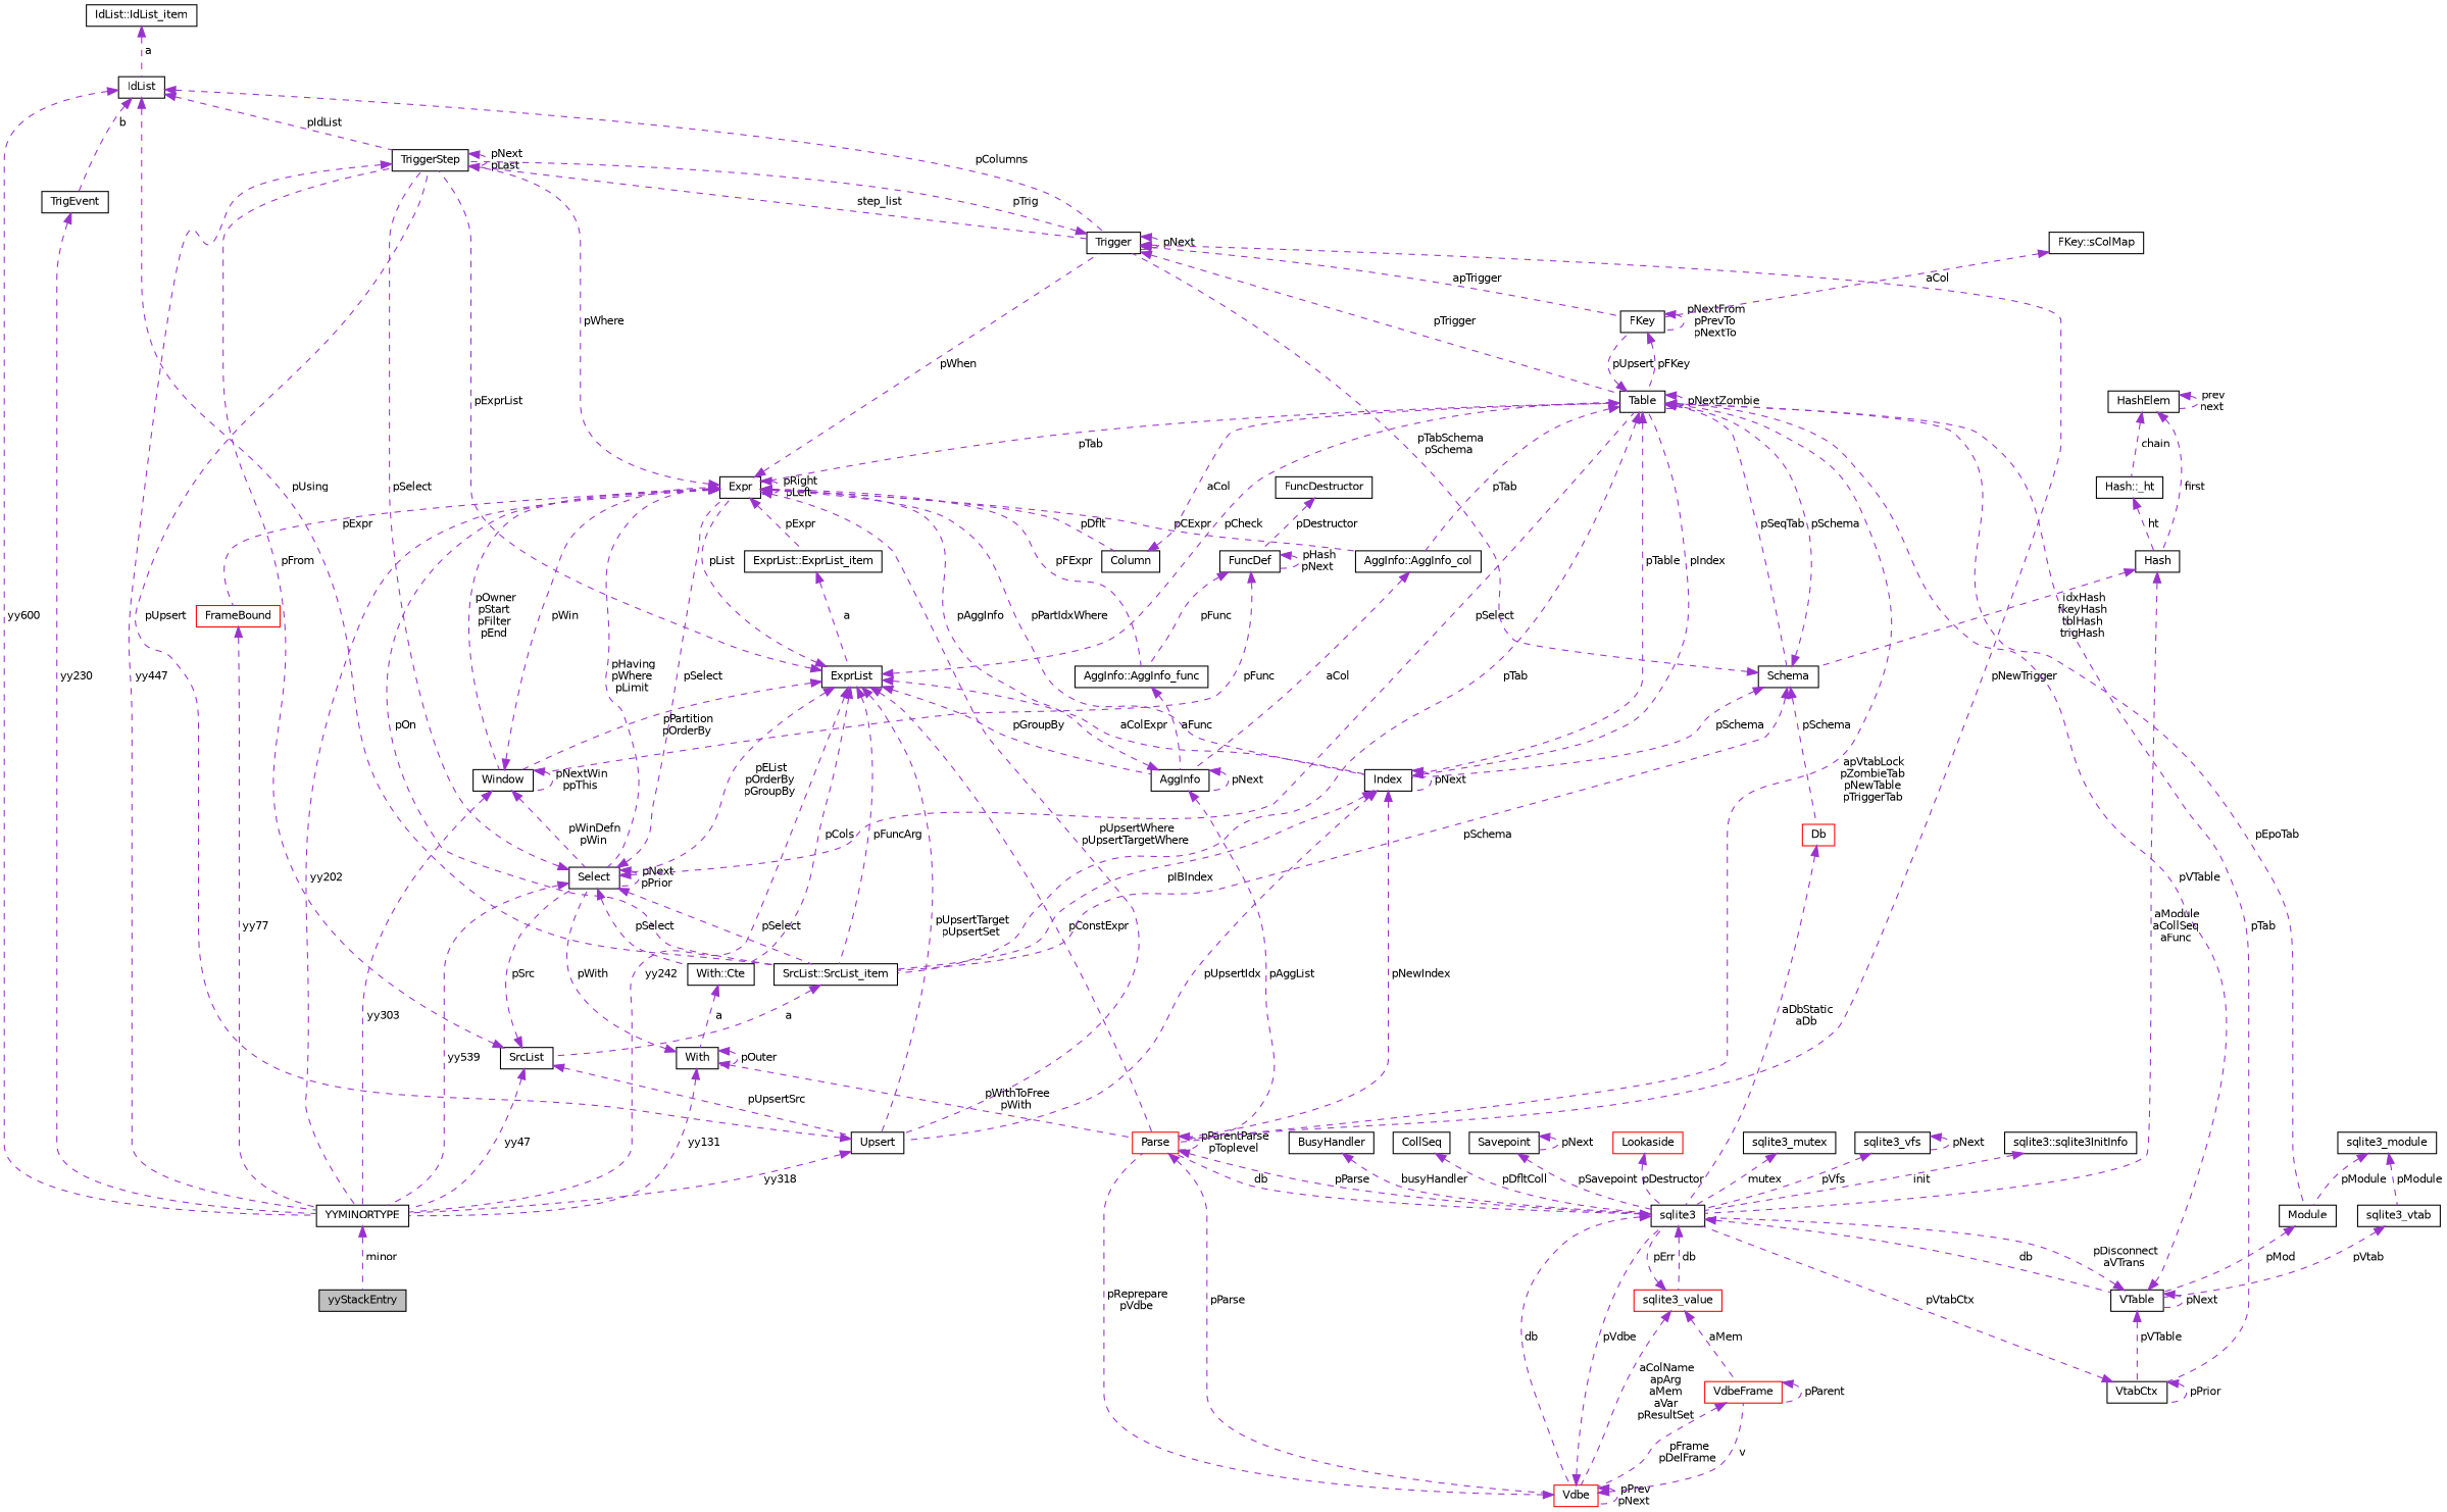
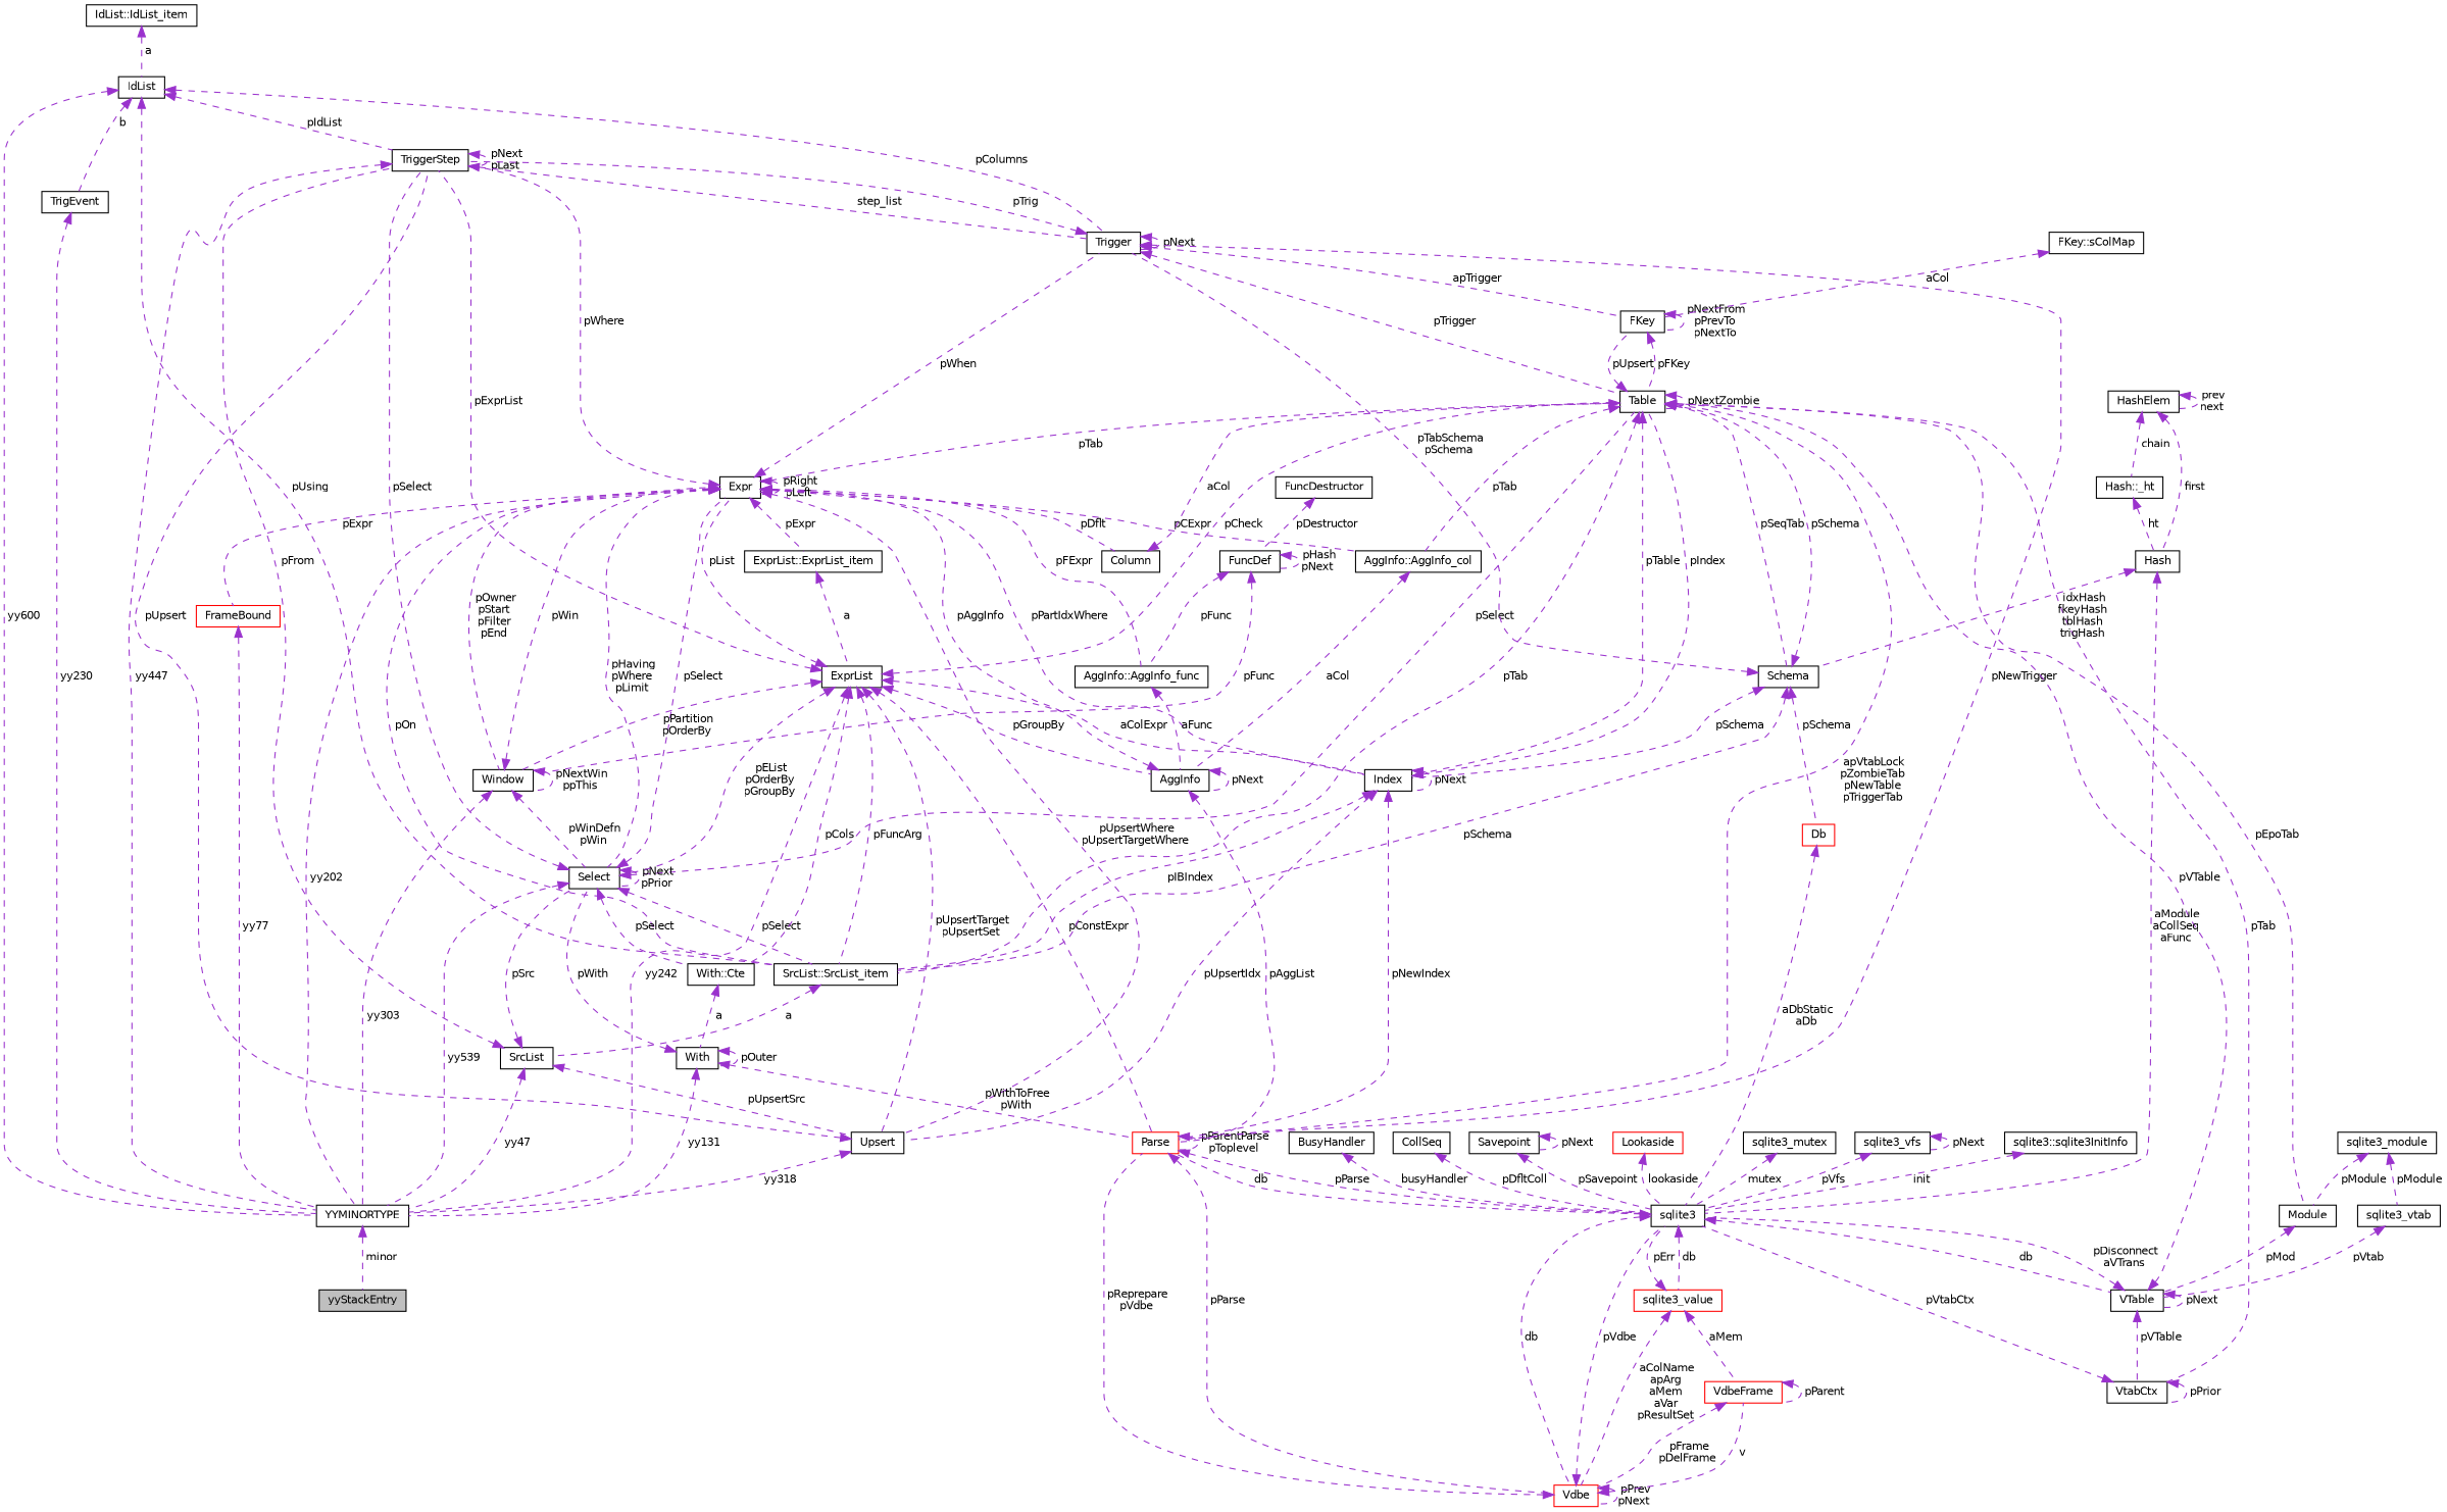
  digraph {
    node [color=black fillcolor=white fontname=Helvetica fontsize=10 shape=record style=filled]
    edge [color=darkorchid3 dir=back fontname=Helvetica fontsize=10 labelfontname=Helvetica labelfontsize=10 style=dashed]
    n1 [fillcolor=grey75 fontcolor=black height=0.2 label=yyStackEntry width=0.4]
    n2 [height=0.2 label=YYMINORTYPE width=0.4]
    n3 [height=0.2 label=TriggerStep width=0.4]
    n4 [height=0.2 label=Trigger width=0.4]
    n5 [color=red height=0.2 label=Parse width=0.4]
    n6 [height=0.2 label=Table width=0.4]
    n7 [height=0.2 label=FKey width=0.4]
    n8 [height=0.2 label=Expr width=0.4]
    n9 [height=0.2 label="AggInfo::AggInfo_col" width=0.4]
    n10 [height=0.2 label=Column width=0.4]
    n11 [height=0.2 label=Select width=0.4]
    n12 [height=0.2 label="SrcList::SrcList_item" width=0.4]
    n13 [height=0.2 label=Index width=0.4]
    n14 [height=0.2 label="ExprList::ExprList_item" width=0.4]
    n15 [height=0.2 label=Window width=0.4]
    n16 [height=0.2 label="AggInfo::AggInfo_func" width=0.4]
    n17 [height=0.2 label=Upsert width=0.4]
    n18 [color=red height=0.2 label=FrameBound width=0.4]
    n19 [height=0.2 label=AggInfo width=0.4]
    n20 [height=0.2 label="With::Cte" width=0.4]
    n21 [height=0.2 label=SrcList width=0.4]
    n22 [height=0.2 label=ExprList width=0.4]
    n23 [height=0.2 label=sqlite3 width=0.4]
    n24 [color=red height=0.2 label=Vdbe width=0.4]
    n25 [height=0.2 label=Schema width=0.4]
    n26 [height=0.2 label=VtabCtx width=0.4]
    n27 [height=0.2 label=Module width=0.4]
    n28 [color=red height=0.2 label=Db width=0.4]
    n29 [height=0.2 label=VTable width=0.4]
    n30 [height=0.2 label=Hash width=0.4]
    n31 [color=red height=0.2 label=sqlite3_value width=0.4]
    n32 [height=0.2 label="Hash::_ht" width=0.4]
    n33 [height=0.2 label=HashElem width=0.4]
    n34 [height=0.2 label="FKey::sColMap" width=0.4]
    n35 [height=0.2 label=IdList width=0.4]
    n36 [height=0.2 label=TrigEvent width=0.4]
    n37 [height=0.2 label="IdList::IdList_item" width=0.4]
    n38 [color=red height=0.2 label=VdbeFrame width=0.4]
    n39 [height=0.2 label=With width=0.4]
    n40 [height=0.2 label=FuncDef width=0.4]
    n41 [height=0.2 label=FuncDestructor width=0.4]
    n42 [height=0.2 label=Savepoint width=0.4]
    n43 [color=red height=0.2 label=Lookaside width=0.4]
    n44 [height=0.2 label=sqlite3_mutex width=0.4]
    n45 [height=0.2 label=sqlite3_vfs width=0.4]
    n46 [height=0.2 label="sqlite3::sqlite3InitInfo" width=0.4]
    n47 [height=0.2 label=BusyHandler width=0.4]
    n48 [height=0.2 label=CollSeq width=0.4]
    n49 [height=0.2 label=sqlite3_module width=0.4]
    n50 [height=0.2 label=sqlite3_vtab width=0.4]
    n2 -> n1 [label=" minor"]
    n3 -> n2 [label=" yy447"]
    n3 -> n3 [label=" pNext\npLast"]
    n3 -> n4 [label=" step_list"]
    n4 -> n3 [label=" pTrig"]
    n4 -> n4 [label=" pNext"]
    n4 -> n5 [label=" pNewTrigger"]
    n4 -> n6 [label=" pTrigger"]
    n4 -> n7 [label=" apTrigger"]
    n5 -> n5 [label=" pParentParse\npToplevel"]
    n5 -> n23 [label=" pParse"]
    n5 -> n24 [label=" pParse"]
    n6 -> n5 [label=" apVtabLock\npZombieTab\npNewTable\npTriggerTab"]
    n6 -> n6 [label=" pNextZombie"]
    n6 -> n7 [label=" pUpsert"]
    n6 -> n8 [label=" pTab"]
    n6 -> n9 [label=" pTab"]
    n6 -> n12 [label=" pTab"]
    n6 -> n13 [label=" pTable"]
    n6 -> n25 [label=" pSeqTab"]
    n6 -> n26 [label=" pTab"]
    n6 -> n27 [label=" pEpoTab"]
    n7 -> n6 [label=" pFKey"]
    n7 -> n7 [label=" pNextFrom\npPrevTo\npNextTo"]
    n8 -> n2 [label=" yy202"]
    n8 -> n3 [label=" pWhere"]
    n8 -> n4 [label=" pWhen"]
    n8 -> n8 [label=" pRight\npLeft"]
    n8 -> n9 [label=" pCExpr"]
    n8 -> n10 [label=" pDflt"]
    n8 -> n11 [label=" pHaving\npWhere\npLimit"]
    n8 -> n12 [label=" pOn"]
    n8 -> n13 [label=" pPartIdxWhere"]
    n8 -> n14 [label=" pExpr"]
    n8 -> n15 [label=" pOwner\npStart\npFilter\npEnd"]
    n8 -> n16 [label=" pFExpr"]
    n8 -> n17 [label=" pUpsertWhere\npUpsertTargetWhere"]
    n8 -> n18 [label=" pExpr"]
    n9 -> n19 [label=" aCol"]
    n10 -> n6 [label=" aCol"]
    n11 -> n2 [label=" yy539"]
    n11 -> n3 [label=" pSelect"]
    n11 -> n6 [label=" pSelect"]
    n11 -> n8 [label=" pSelect"]
    n11 -> n11 [label=" pNext\npPrior"]
    n11 -> n12 [label=" pSelect"]
    n11 -> n20 [label=" pSelect"]
    n12 -> n21 [label=" a"]
    n13 -> n5 [label=" pNewIndex"]
    n13 -> n6 [label=" pIndex"]
    n13 -> n12 [label=" pIBIndex"]
    n13 -> n13 [label=" pNext"]
    n13 -> n17 [label=" pUpsertIdx"]
    n14 -> n22 [label=" a"]
    n15 -> n2 [label=" yy303"]
    n15 -> n8 [label=" pWin"]
    n15 -> n11 [label=" pWinDefn\npWin"]
    n15 -> n15 [label=" pNextWin\nppThis"]
    n16 -> n19 [label=" aFunc"]
    n17 -> n2 [label=" yy318"]
    n17 -> n3 [label=" pUpsert"]
    n18 -> n2 [label=" yy77"]
    n19 -> n5 [label=" pAggList"]
    n19 -> n8 [label=" pAggInfo"]
    n19 -> n19 [label=" pNext"]
    n20 -> n39 [label=" a"]
    n21 -> n2 [label=" yy47"]
    n21 -> n3 [label=" pFrom"]
    n21 -> n11 [label=" pSrc"]
    n21 -> n17 [label=" pUpsertSrc"]
    n22 -> n2 [label=" yy242"]
    n22 -> n3 [label=" pExprList"]
    n22 -> n5 [label=" pConstExpr"]
    n22 -> n6 [label=" pCheck"]
    n22 -> n8 [label=" pList"]
    n22 -> n11 [label=" pEList\npOrderBy\npGroupBy"]
    n22 -> n12 [label=" pFuncArg"]
    n22 -> n13 [label=" aColExpr"]
    n22 -> n15 [label=" pPartition\npOrderBy"]
    n22 -> n17 [label=" pUpsertTarget\npUpsertSet"]
    n22 -> n19 [label=" pGroupBy"]
    n22 -> n20 [label=" pCols"]
    n23 -> n5 [label=" db"]
    n23 -> n24 [label=" db"]
    n23 -> n29 [label=" db"]
    n23 -> n31 [label=" db"]
    n24 -> n5 [label=" pReprepare\npVdbe"]
    n24 -> n23 [label=" pVdbe"]
    n24 -> n24 [label=" pPrev\npNext"]
    n24 -> n38 [label=" v"]
    n25 -> n4 [label=" pTabSchema\npSchema"]
    n25 -> n6 [label=" pSchema"]
    n25 -> n12 [label=" pSchema"]
    n25 -> n13 [label=" pSchema"]
    n25 -> n28 [label=" pSchema"]
    n26 -> n23 [label=" pVtabCtx"]
    n26 -> n26 [label=" pPrior"]
    n27 -> n29 [label=" pMod"]
    n28 -> n23 [label=" aDbStatic\naDb"]
    n29 -> n6 [label=" pVTable"]
    n29 -> n23 [label=" pDisconnect\naVTrans"]
    n29 -> n26 [label=" pVTable"]
    n29 -> n29 [label=" pNext"]
    n30 -> n23 [label=" aModule\naCollSeq\naFunc"]
    n30 -> n25 [label=" idxHash\nfkeyHash\ntblHash\ntrigHash"]
    n31 -> n23 [label=" pErr"]
    n31 -> n24 [label=" aColName\napArg\naMem\naVar\npResultSet"]
    n31 -> n38 [label=" aMem"]
    n32 -> n30 [label=" ht"]
    n33 -> n30 [label=" first"]
    n33 -> n32 [label=" chain"]
    n33 -> n33 [label=" prev\nnext"]
    n34 -> n7 [label=" aCol"]
    n35 -> n2 [label=" yy600"]
    n35 -> n3 [label=" pIdList"]
    n35 -> n4 [label=" pColumns"]
    n35 -> n12 [label=" pUsing"]
    n35 -> n36 [label=" b"]
    n36 -> n2 [label=" yy230"]
    n37 -> n35 [label=" a"]
    n38 -> n24 [label=" pFrame\npDelFrame"]
    n38 -> n38 [label=" pParent"]
    n39 -> n2 [label=" yy131"]
    n39 -> n5 [label=" pWithToFree\npWith"]
    n39 -> n11 [label=" pWith"]
    n39 -> n39 [label=" pOuter"]
    n40 -> n15 [label=" pFunc"]
    n40 -> n16 [label=" pFunc"]
    n40 -> n40 [label=" pHash\npNext"]
    n41 -> n40 [label=" pDestructor"]
    n42 -> n23 [label=" pSavepoint"]
    n42 -> n42 [label=" pNext"]
-   n43 -> n23 [label=" pDestructor"]
+   n43 -> n23 [label=" lookaside"]
    n44 -> n23 [label=" mutex"]
    n45 -> n23 [label=" pVfs"]
    n45 -> n45 [label=" pNext"]
    n46 -> n23 [label=" init"]
    n47 -> n23 [label=" busyHandler"]
    n48 -> n23 [label=" pDfltColl"]
    n49 -> n27 [label=" pModule"]
    n49 -> n50 [label=" pModule"]
    n50 -> n29 [label=" pVtab"]
  }
